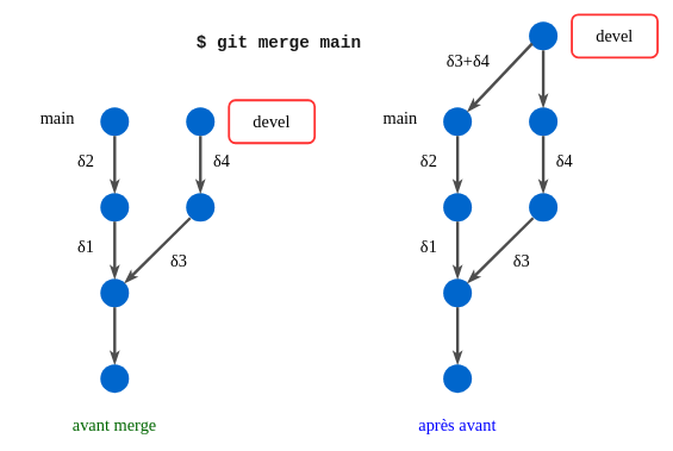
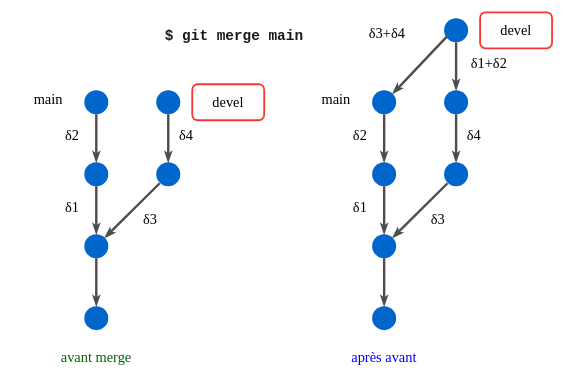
  <mxCell id="0" />
  <mxCell id="1" parent="0" />
  <mxCell id="2" value="" style="ellipse;whiteSpace=wrap;html=1;strokeColor=none;fillColor=#0066CC;" vertex="1" parent="1"><mxGeometry x="140" y="390" width="40" height="40" as="geometry" /></mxCell>
  <mxCell id="3" value="" style="endArrow=classicThin;html=1;endFill=1;strokeWidth=4;strokeColor=#4D4D4D;" edge="1" parent="1"><mxGeometry width="50" height="50" relative="1" as="geometry"><mxPoint x="160" y="430" as="sourcePoint" /><mxPoint x="160" y="510" as="targetPoint" /></mxGeometry></mxCell>
  <mxCell id="4" value="" style="ellipse;whiteSpace=wrap;html=1;strokeColor=none;fillColor=#0066CC;" vertex="1" parent="1"><mxGeometry x="140" y="510" width="40" height="40" as="geometry" /></mxCell>
  <mxCell id="5" value="" style="ellipse;whiteSpace=wrap;html=1;strokeColor=none;fillColor=#0066CC;" vertex="1" parent="1"><mxGeometry x="140" y="270" width="40" height="40" as="geometry" /></mxCell>
  <mxCell id="6" value="" style="endArrow=classicThin;html=1;endFill=1;strokeWidth=4;strokeColor=#4D4D4D;" edge="1" parent="1"><mxGeometry width="50" height="50" relative="1" as="geometry"><mxPoint x="160" y="310" as="sourcePoint" /><mxPoint x="160" y="390" as="targetPoint" /></mxGeometry></mxCell>
  <mxCell id="7" value="" style="ellipse;whiteSpace=wrap;html=1;strokeColor=none;fillColor=#0066CC;" vertex="1" parent="1"><mxGeometry x="140" y="150" width="40" height="40" as="geometry" /></mxCell>
  <mxCell id="8" value="" style="endArrow=classicThin;html=1;endFill=1;strokeWidth=4;strokeColor=#4D4D4D;" edge="1" parent="1"><mxGeometry width="50" height="50" relative="1" as="geometry"><mxPoint x="160" y="190" as="sourcePoint" /><mxPoint x="160" y="270" as="targetPoint" /></mxGeometry></mxCell>
  <mxCell id="9" value="" style="ellipse;whiteSpace=wrap;html=1;strokeColor=none;fillColor=#0066CC;" vertex="1" parent="1"><mxGeometry x="260" y="270" width="40" height="40" as="geometry" /></mxCell>
  <mxCell id="10" value="" style="endArrow=classicThin;html=1;endFill=1;strokeWidth=4;strokeColor=#4D4D4D;entryX=1;entryY=0;entryDx=0;entryDy=0;exitX=0.144;exitY=0.876;exitDx=0;exitDy=0;exitPerimeter=0;" edge="1" parent="1" source="9" target="2"><mxGeometry width="50" height="50" relative="1" as="geometry"><mxPoint x="270" y="300" as="sourcePoint" /><mxPoint x="270" y="380" as="targetPoint" /></mxGeometry></mxCell>
  <mxCell id="11" value="main" style="rounded=1;whiteSpace=wrap;html=1;fontFamily=Verdana;fontSize=24;fontColor=default;fillColor=none;strokeColor=none;strokeWidth=3;" vertex="1" parent="1"><mxGeometry x="20" y="136" width="120" height="60" as="geometry" /></mxCell>
  <mxCell id="12" value="δ1" style="text;html=1;strokeColor=none;fillColor=none;align=center;verticalAlign=middle;whiteSpace=wrap;rounded=0;fontFamily=Verdana;fontSize=24;fontColor=default;" vertex="1" parent="1"><mxGeometry x="90" y="330" width="60" height="30" as="geometry" /></mxCell>
  <mxCell id="13" value="δ2" style="text;html=1;strokeColor=none;fillColor=none;align=center;verticalAlign=middle;whiteSpace=wrap;rounded=0;fontFamily=Verdana;fontSize=24;fontColor=default;" vertex="1" parent="1"><mxGeometry x="90" y="210" width="60" height="30" as="geometry" /></mxCell>
  <mxCell id="14" value="δ3" style="text;html=1;strokeColor=none;fillColor=none;align=center;verticalAlign=middle;whiteSpace=wrap;rounded=0;fontFamily=Verdana;fontSize=24;fontColor=default;" vertex="1" parent="1"><mxGeometry x="220" y="350" width="60" height="30" as="geometry" /></mxCell>
  <mxCell id="15" value="avant merge" style="text;html=1;strokeColor=none;fillColor=none;align=center;verticalAlign=middle;whiteSpace=wrap;rounded=0;fontFamily=Verdana;fontSize=24;fontColor=#006600;" vertex="1" parent="1"><mxGeometry x="60" y="580" width="200" height="30" as="geometry" /></mxCell>
  <mxCell id="16" value="" style="ellipse;whiteSpace=wrap;html=1;strokeColor=none;fillColor=#0066CC;" vertex="1" parent="1"><mxGeometry x="620" y="390" width="40" height="40" as="geometry" /></mxCell>
  <mxCell id="17" value="" style="endArrow=classicThin;html=1;endFill=1;strokeWidth=4;strokeColor=#4D4D4D;" edge="1" parent="1"><mxGeometry width="50" height="50" relative="1" as="geometry"><mxPoint x="640" y="430" as="sourcePoint" /><mxPoint x="640" y="510" as="targetPoint" /></mxGeometry></mxCell>
  <mxCell id="18" value="" style="ellipse;whiteSpace=wrap;html=1;strokeColor=none;fillColor=#0066CC;" vertex="1" parent="1"><mxGeometry x="620" y="510" width="40" height="40" as="geometry" /></mxCell>
  <mxCell id="19" value="" style="ellipse;whiteSpace=wrap;html=1;strokeColor=none;fillColor=#0066CC;" vertex="1" parent="1"><mxGeometry x="620" y="270" width="40" height="40" as="geometry" /></mxCell>
  <mxCell id="20" value="" style="endArrow=classicThin;html=1;endFill=1;strokeWidth=4;strokeColor=#4D4D4D;" edge="1" parent="1"><mxGeometry width="50" height="50" relative="1" as="geometry"><mxPoint x="640" y="310" as="sourcePoint" /><mxPoint x="640" y="390" as="targetPoint" /></mxGeometry></mxCell>
  <mxCell id="21" value="" style="ellipse;whiteSpace=wrap;html=1;strokeColor=none;fillColor=#0066CC;" vertex="1" parent="1"><mxGeometry x="620" y="150" width="40" height="40" as="geometry" /></mxCell>
  <mxCell id="22" value="" style="endArrow=classicThin;html=1;endFill=1;strokeWidth=4;strokeColor=#4D4D4D;" edge="1" parent="1"><mxGeometry width="50" height="50" relative="1" as="geometry"><mxPoint x="640" y="190" as="sourcePoint" /><mxPoint x="640" y="270" as="targetPoint" /></mxGeometry></mxCell>
  <mxCell id="23" value="" style="ellipse;whiteSpace=wrap;html=1;strokeColor=none;fillColor=#0066CC;" vertex="1" parent="1"><mxGeometry x="740" y="270" width="40" height="40" as="geometry" /></mxCell>
  <mxCell id="24" value="" style="endArrow=classicThin;html=1;endFill=1;strokeWidth=4;strokeColor=#4D4D4D;entryX=1;entryY=0;entryDx=0;entryDy=0;exitX=0.144;exitY=0.876;exitDx=0;exitDy=0;exitPerimeter=0;" edge="1" parent="1" source="23" target="16"><mxGeometry width="50" height="50" relative="1" as="geometry"><mxPoint x="750" y="300" as="sourcePoint" /><mxPoint x="750" y="380" as="targetPoint" /></mxGeometry></mxCell>
  <mxCell id="25" value="devel" style="rounded=1;whiteSpace=wrap;html=1;fontFamily=Verdana;fontSize=24;fontColor=default;fillColor=none;strokeColor=#FF3333;strokeWidth=3;" vertex="1" parent="1"><mxGeometry x="800" y="20" width="120" height="60" as="geometry" /></mxCell>
  <mxCell id="26" value="main" style="rounded=1;whiteSpace=wrap;html=1;fontFamily=Verdana;fontSize=24;fontColor=default;fillColor=none;strokeColor=none;strokeWidth=3;" vertex="1" parent="1"><mxGeometry x="500" y="136" width="120" height="60" as="geometry" /></mxCell>
  <mxCell id="27" value="δ1" style="text;html=1;strokeColor=none;fillColor=none;align=center;verticalAlign=middle;whiteSpace=wrap;rounded=0;fontFamily=Verdana;fontSize=24;fontColor=default;" vertex="1" parent="1"><mxGeometry x="570" y="330" width="60" height="30" as="geometry" /></mxCell>
  <mxCell id="28" value="δ2" style="text;html=1;strokeColor=none;fillColor=none;align=center;verticalAlign=middle;whiteSpace=wrap;rounded=0;fontFamily=Verdana;fontSize=24;fontColor=default;" vertex="1" parent="1"><mxGeometry x="570" y="210" width="60" height="30" as="geometry" /></mxCell>
  <mxCell id="29" value="δ3" style="text;html=1;strokeColor=none;fillColor=none;align=center;verticalAlign=middle;whiteSpace=wrap;rounded=0;fontFamily=Verdana;fontSize=24;fontColor=default;" vertex="1" parent="1"><mxGeometry x="700" y="350" width="60" height="30" as="geometry" /></mxCell>
  <mxCell id="30" value="&lt;font color=&quot;#0000ff&quot;&gt;après avant&lt;/font&gt;" style="text;html=1;strokeColor=none;fillColor=none;align=center;verticalAlign=middle;whiteSpace=wrap;rounded=0;fontFamily=Verdana;fontSize=24;fontColor=#006600;" vertex="1" parent="1"><mxGeometry x="540" y="580" width="200" height="30" as="geometry" /></mxCell>
  <mxCell id="31" value="" style="ellipse;whiteSpace=wrap;html=1;strokeColor=none;fillColor=#0066CC;" vertex="1" parent="1"><mxGeometry x="740" y="30" width="40" height="40" as="geometry" /></mxCell>
  <mxCell id="32" value="" style="endArrow=classicThin;html=1;endFill=1;strokeWidth=4;strokeColor=#4D4D4D;entryX=1;entryY=0;entryDx=0;entryDy=0;exitX=0.112;exitY=0.763;exitDx=0;exitDy=0;exitPerimeter=0;" edge="1" parent="1" source="31" target="21"><mxGeometry width="50" height="50" relative="1" as="geometry"><mxPoint x="745.76" y="55.04" as="sourcePoint" /><mxPoint x="654.142" y="145.858" as="targetPoint" /></mxGeometry></mxCell>
- <mxCell id="33" value="δ3+δ4" style="text;html=1;strokeColor=none;fillColor=none;align=center;verticalAlign=middle;whiteSpace=wrap;rounded=0;fontFamily=Verdana;fontSize=24;fontColor=default;" vertex="1" parent="1"><mxGeometry x="580" y="70" width="150" height="30" as="geometry" /></mxCell>
+ <mxCell id="33" value="δ3+δ4" style="text;html=1;strokeColor=none;fillColor=none;align=center;verticalAlign=middle;whiteSpace=wrap;rounded=0;fontFamily=Verdana;fontSize=24;fontColor=default;" vertex="1" parent="1"><mxGeometry x="570" y="40" width="150" height="30" as="geometry" /></mxCell>
+ <mxCell id="34" value="δ1+δ2" style="text;html=1;strokeColor=none;fillColor=none;align=center;verticalAlign=middle;whiteSpace=wrap;rounded=0;fontFamily=Verdana;fontSize=24;fontColor=default;" vertex="1" parent="1"><mxGeometry x="760" y="90" width="110" height="31" as="geometry" /></mxCell>
  <mxCell id="35" value="&lt;font face=&quot;Courier New&quot; color=&quot;#1a1a1a&quot;&gt;&lt;b&gt;$ git merge main&lt;/b&gt;&lt;/font&gt;" style="text;html=1;strokeColor=none;fillColor=none;align=center;verticalAlign=middle;whiteSpace=wrap;rounded=0;fontFamily=Verdana;fontSize=24;fontColor=#0000FF;" vertex="1" parent="1"><mxGeometry x="265" y="45" width="250" height="30" as="geometry" /></mxCell>
  <mxCell id="36" value="" style="ellipse;whiteSpace=wrap;html=1;strokeColor=none;fillColor=#0066CC;" vertex="1" parent="1"><mxGeometry x="260" y="150" width="40" height="40" as="geometry" /></mxCell>
  <mxCell id="37" value="devel" style="rounded=1;whiteSpace=wrap;html=1;fontFamily=Verdana;fontSize=24;fontColor=default;fillColor=none;strokeColor=#FF3333;strokeWidth=3;" vertex="1" parent="1"><mxGeometry x="320" y="140" width="120" height="60" as="geometry" /></mxCell>
  <mxCell id="38" value="" style="endArrow=classicThin;html=1;endFill=1;strokeWidth=4;strokeColor=#4D4D4D;" edge="1" parent="1"><mxGeometry width="50" height="50" relative="1" as="geometry"><mxPoint x="280" y="190" as="sourcePoint" /><mxPoint x="280" y="270" as="targetPoint" /></mxGeometry></mxCell>
  <mxCell id="39" value="δ4" style="text;html=1;strokeColor=none;fillColor=none;align=center;verticalAlign=middle;whiteSpace=wrap;rounded=0;fontFamily=Verdana;fontSize=24;fontColor=default;" vertex="1" parent="1"><mxGeometry x="280" y="210" width="60" height="30" as="geometry" /></mxCell>
  <mxCell id="40" value="" style="ellipse;whiteSpace=wrap;html=1;strokeColor=none;fillColor=#0066CC;" vertex="1" parent="1"><mxGeometry x="740" y="150" width="40" height="40" as="geometry" /></mxCell>
  <mxCell id="41" value="" style="endArrow=classicThin;html=1;endFill=1;strokeWidth=4;strokeColor=#4D4D4D;" edge="1" parent="1"><mxGeometry width="50" height="50" relative="1" as="geometry"><mxPoint x="760" y="190" as="sourcePoint" /><mxPoint x="760" y="270" as="targetPoint" /></mxGeometry></mxCell>
  <mxCell id="42" value="" style="endArrow=classicThin;html=1;endFill=1;strokeWidth=4;strokeColor=#4D4D4D;" edge="1" parent="1"><mxGeometry width="50" height="50" relative="1" as="geometry"><mxPoint x="760" y="70" as="sourcePoint" /><mxPoint x="760" y="150" as="targetPoint" /></mxGeometry></mxCell>
  <mxCell id="43" value="δ4" style="text;html=1;strokeColor=none;fillColor=none;align=center;verticalAlign=middle;whiteSpace=wrap;rounded=0;fontFamily=Verdana;fontSize=24;fontColor=default;" vertex="1" parent="1"><mxGeometry x="760" y="210" width="60" height="30" as="geometry" /></mxCell>
